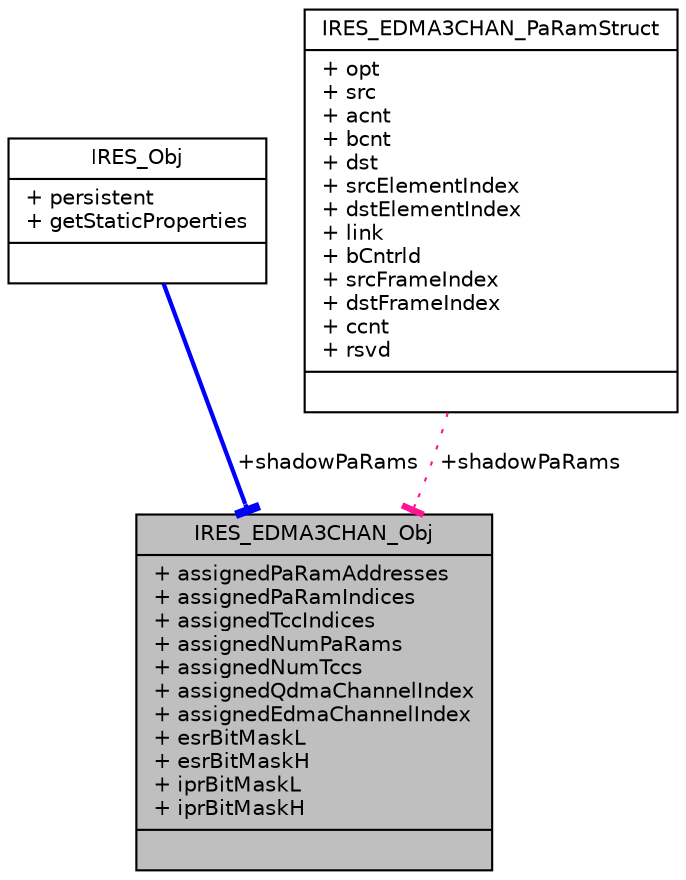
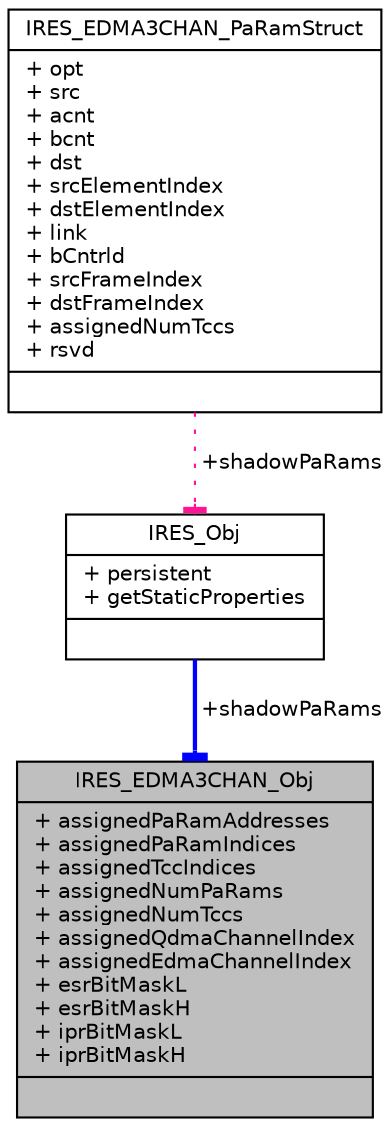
  digraph {
    node [color=black fillcolor=white fontname=Helvetica fontsize=10 shape=record style=filled]
    edge [arrowhead=tee fontname=Helvetica fontsize=10 labelfontname=Helvetica labelfontsize=10]
    n1 [fillcolor=grey75 fontcolor=black height=0.2 label="{IRES_EDMA3CHAN_Obj\n|+ assignedPaRamAddresses\l+ assignedPaRamIndices\l+ assignedTccIndices\l+ assignedNumPaRams\l+ assignedNumTccs\l+ assignedQdmaChannelIndex\l+ assignedEdmaChannelIndex\l+ esrBitMaskL\l+ esrBitMaskH\l+ iprBitMaskL\l+ iprBitMaskH\l|}" width=0.4]
    n2 [height=0.2 label="{IRES_Obj\n|+ persistent\l+ getStaticProperties\l|}" width=0.4]
-   n3 [height=0.2 label="{IRES_EDMA3CHAN_PaRamStruct\n|+ opt\l+ src\l+ acnt\l+ bcnt\l+ dst\l+ srcElementIndex\l+ dstElementIndex\l+ link\l+ bCntrld\l+ srcFrameIndex\l+ dstFrameIndex\l+ ccnt\l+ rsvd\l|}" width=0.4]
+   n3 [height=0.2 label="{IRES_EDMA3CHAN_PaRamStruct\n|+ opt\l+ src\l+ acnt\l+ bcnt\l+ dst\l+ srcElementIndex\l+ dstElementIndex\l+ link\l+ bCntrld\l+ srcFrameIndex\l+ dstFrameIndex\l+ assignedNumTccs\l+ rsvd\l|}" width=0.4]
    n2 -> n1 [color=blue label=" +shadowPaRams" style=bold]
-   n3 -> n1 [color=deeppink label=" +shadowPaRams" style=dotted]
+   n3 -> n2 [color=deeppink label=" +shadowPaRams" style=dotted]
  }
